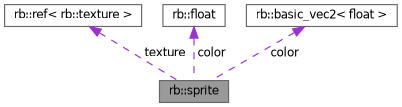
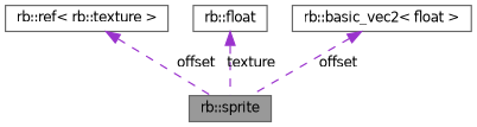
  digraph {
    node [color=gray40 fillcolor=white fontname=Helvetica fontsize=10 shape=box style=filled]
    edge [color=darkorchid3 dir=back fontname=Helvetica fontsize=10 labelfontname=Helvetica labelfontsize=10 style=dashed]
    n1 [fillcolor=grey60 fontcolor=black height=0.2 label="rb::sprite" width=0.4]
    n2 [height=0.2 label="rb::ref\< rb::texture \>" width=0.4]
    n3 [height=0.2 label="rb::float" width=0.4]
    n4 [height=0.2 label="rb::basic_vec2\< float \>" width=0.4]
-   n2 -> n1 [label=" texture"]
-   n3 -> n1 [label=" color"]
-   n4 -> n1 [label=" color"]
+   n2 -> n1 [label=" offset"]
+   n3 -> n1 [label=" texture"]
+   n4 -> n1 [label=" offset"]
  }
